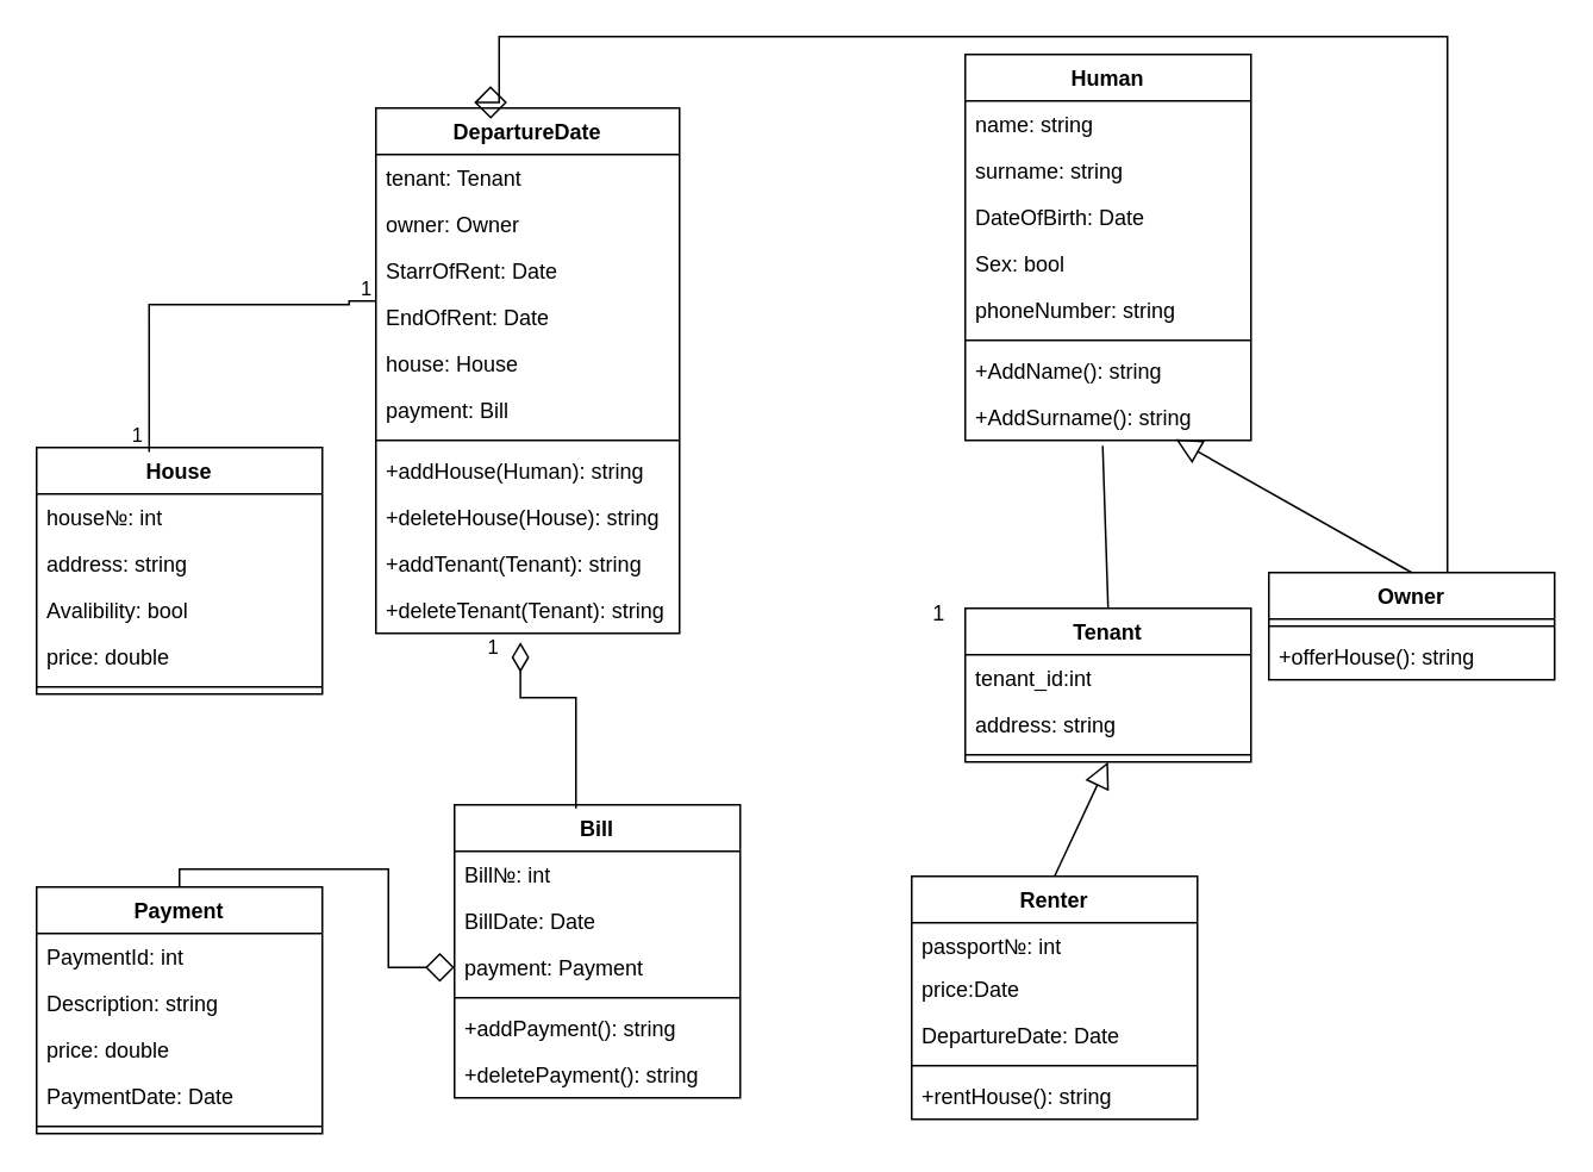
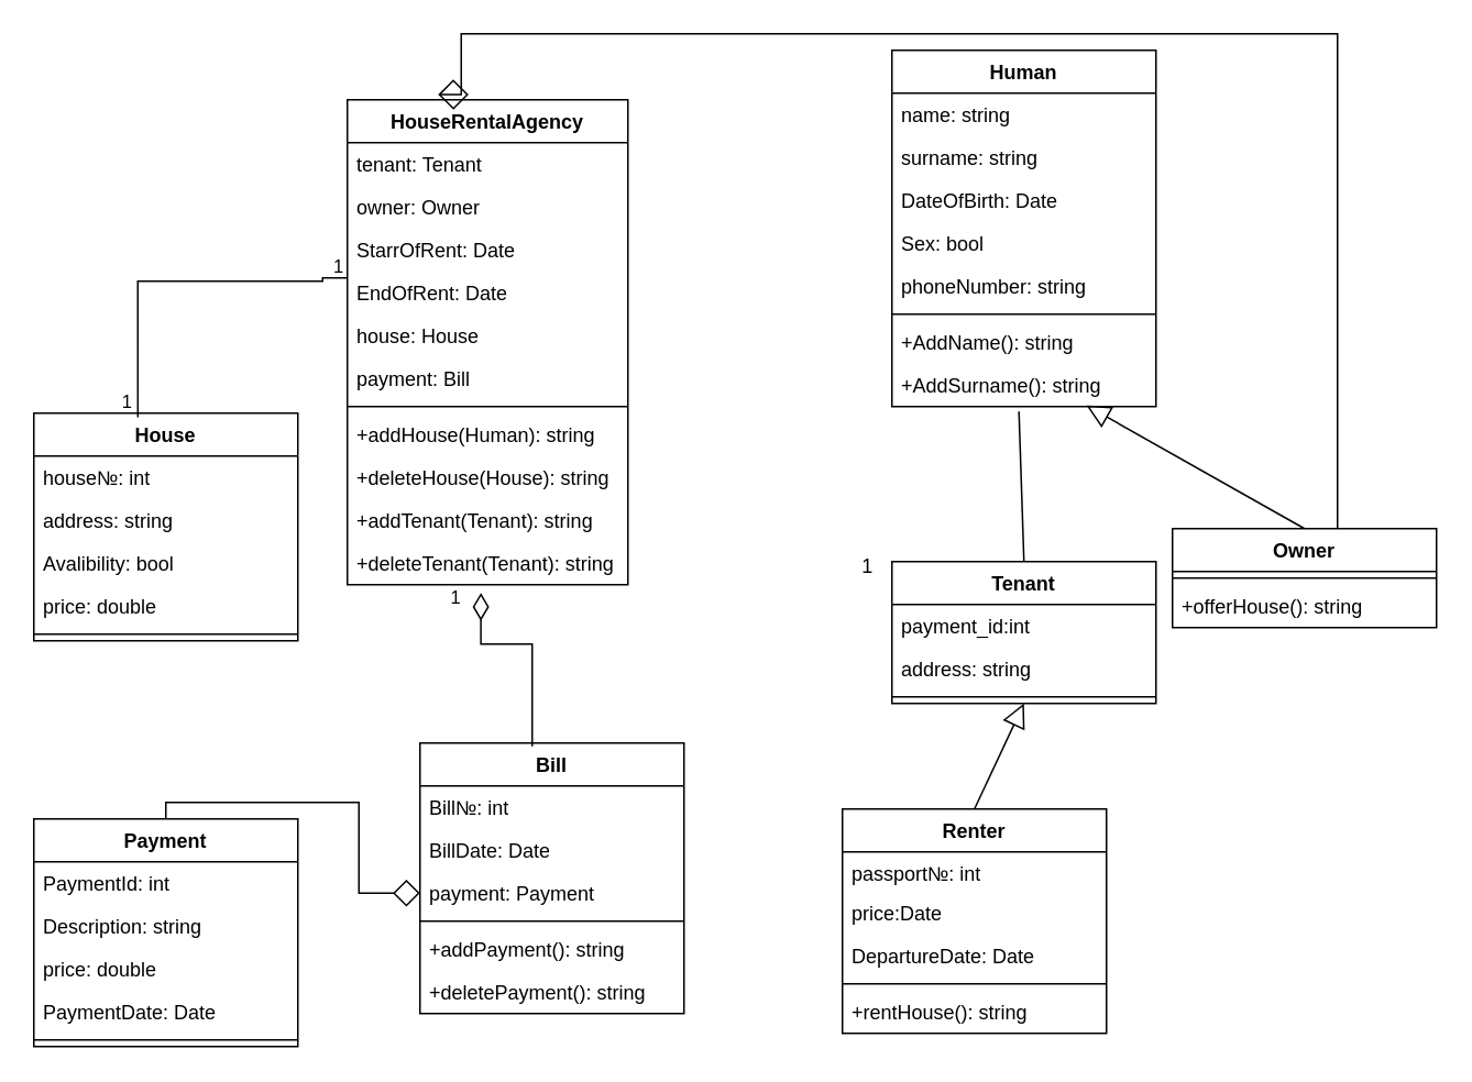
  <mxCell id="0" />
  <mxCell id="1" parent="0" />
- <mxCell id="2" value="DepartureDate" style="swimlane;fontStyle=1;align=center;verticalAlign=top;childLayout=stackLayout;horizontal=1;startSize=26;horizontalStack=0;resizeParent=1;resizeParentMax=0;resizeLast=0;collapsible=1;marginBottom=0;whiteSpace=wrap;html=1;" vertex="1" parent="1"><mxGeometry x="210" y="60" width="170" height="294" as="geometry"><mxRectangle x="310" y="50" width="160" height="30" as="alternateBounds" /></mxGeometry></mxCell>
+ <mxCell id="2" value="HouseRentalAgency" style="swimlane;fontStyle=1;align=center;verticalAlign=top;childLayout=stackLayout;horizontal=1;startSize=26;horizontalStack=0;resizeParent=1;resizeParentMax=0;resizeLast=0;collapsible=1;marginBottom=0;whiteSpace=wrap;html=1;" vertex="1" parent="1"><mxGeometry x="210" y="60" width="170" height="294" as="geometry"><mxRectangle x="310" y="50" width="160" height="30" as="alternateBounds" /></mxGeometry></mxCell>
  <mxCell id="3" value="tenant: Tenant" style="text;strokeColor=none;fillColor=none;align=left;verticalAlign=top;spacingLeft=4;spacingRight=4;overflow=hidden;rotatable=0;points=[[0,0.5],[1,0.5]];portConstraint=eastwest;whiteSpace=wrap;html=1;" vertex="1" parent="2"><mxGeometry y="26" width="170" height="26" as="geometry" /></mxCell>
  <mxCell id="4" value="owner: Owner" style="text;strokeColor=none;fillColor=none;align=left;verticalAlign=top;spacingLeft=4;spacingRight=4;overflow=hidden;rotatable=0;points=[[0,0.5],[1,0.5]];portConstraint=eastwest;whiteSpace=wrap;html=1;" vertex="1" parent="2"><mxGeometry y="52" width="170" height="26" as="geometry" /></mxCell>
  <mxCell id="5" value="StarrOfRent: Date" style="text;strokeColor=none;fillColor=none;align=left;verticalAlign=top;spacingLeft=4;spacingRight=4;overflow=hidden;rotatable=0;points=[[0,0.5],[1,0.5]];portConstraint=eastwest;whiteSpace=wrap;html=1;" vertex="1" parent="2"><mxGeometry y="78" width="170" height="26" as="geometry" /></mxCell>
  <mxCell id="6" value="EndOfRent: Date" style="text;strokeColor=none;fillColor=none;align=left;verticalAlign=top;spacingLeft=4;spacingRight=4;overflow=hidden;rotatable=0;points=[[0,0.5],[1,0.5]];portConstraint=eastwest;whiteSpace=wrap;html=1;" vertex="1" parent="2"><mxGeometry y="104" width="170" height="26" as="geometry" /></mxCell>
  <mxCell id="7" value="house: House" style="text;strokeColor=none;fillColor=none;align=left;verticalAlign=top;spacingLeft=4;spacingRight=4;overflow=hidden;rotatable=0;points=[[0,0.5],[1,0.5]];portConstraint=eastwest;whiteSpace=wrap;html=1;" vertex="1" parent="2"><mxGeometry y="130" width="170" height="26" as="geometry" /></mxCell>
  <mxCell id="8" value="payment: Bill" style="text;strokeColor=none;fillColor=none;align=left;verticalAlign=top;spacingLeft=4;spacingRight=4;overflow=hidden;rotatable=0;points=[[0,0.5],[1,0.5]];portConstraint=eastwest;whiteSpace=wrap;html=1;" vertex="1" parent="2"><mxGeometry y="156" width="170" height="26" as="geometry" /></mxCell>
  <mxCell id="9" value="" style="line;strokeWidth=1;fillColor=none;align=left;verticalAlign=middle;spacingTop=-1;spacingLeft=3;spacingRight=3;rotatable=0;labelPosition=right;points=[];portConstraint=eastwest;strokeColor=inherit;" vertex="1" parent="2"><mxGeometry y="182" width="170" height="8" as="geometry" /></mxCell>
  <mxCell id="10" value="+addHouse(Human): string" style="text;strokeColor=none;fillColor=none;align=left;verticalAlign=top;spacingLeft=4;spacingRight=4;overflow=hidden;rotatable=0;points=[[0,0.5],[1,0.5]];portConstraint=eastwest;whiteSpace=wrap;html=1;" vertex="1" parent="2"><mxGeometry y="190" width="170" height="26" as="geometry" /></mxCell>
  <mxCell id="11" value="+deleteHouse(House): string" style="text;strokeColor=none;fillColor=none;align=left;verticalAlign=top;spacingLeft=4;spacingRight=4;overflow=hidden;rotatable=0;points=[[0,0.5],[1,0.5]];portConstraint=eastwest;whiteSpace=wrap;html=1;" vertex="1" parent="2"><mxGeometry y="216" width="170" height="26" as="geometry" /></mxCell>
  <mxCell id="12" value="+addTenant(Tenant): string" style="text;strokeColor=none;fillColor=none;align=left;verticalAlign=top;spacingLeft=4;spacingRight=4;overflow=hidden;rotatable=0;points=[[0,0.5],[1,0.5]];portConstraint=eastwest;whiteSpace=wrap;html=1;" vertex="1" parent="2"><mxGeometry y="242" width="170" height="26" as="geometry" /></mxCell>
  <mxCell id="13" value="+deleteTenant(Tenant): string" style="text;strokeColor=none;fillColor=none;align=left;verticalAlign=top;spacingLeft=4;spacingRight=4;overflow=hidden;rotatable=0;points=[[0,0.5],[1,0.5]];portConstraint=eastwest;whiteSpace=wrap;html=1;" vertex="1" parent="2"><mxGeometry y="268" width="170" height="26" as="geometry" /></mxCell>
  <mxCell id="14" value="House" style="swimlane;fontStyle=1;align=center;verticalAlign=top;childLayout=stackLayout;horizontal=1;startSize=26;horizontalStack=0;resizeParent=1;resizeParentMax=0;resizeLast=0;collapsible=1;marginBottom=0;whiteSpace=wrap;html=1;" vertex="1" parent="1"><mxGeometry x="20" y="250" width="160" height="138" as="geometry" /></mxCell>
  <mxCell id="15" value="house№: int" style="text;strokeColor=none;fillColor=none;align=left;verticalAlign=top;spacingLeft=4;spacingRight=4;overflow=hidden;rotatable=0;points=[[0,0.5],[1,0.5]];portConstraint=eastwest;whiteSpace=wrap;html=1;" vertex="1" parent="14"><mxGeometry y="26" width="160" height="26" as="geometry" /></mxCell>
  <mxCell id="16" value="address: string" style="text;strokeColor=none;fillColor=none;align=left;verticalAlign=top;spacingLeft=4;spacingRight=4;overflow=hidden;rotatable=0;points=[[0,0.5],[1,0.5]];portConstraint=eastwest;whiteSpace=wrap;html=1;" vertex="1" parent="14"><mxGeometry y="52" width="160" height="26" as="geometry" /></mxCell>
  <mxCell id="17" value="Avalibility: bool" style="text;strokeColor=none;fillColor=none;align=left;verticalAlign=top;spacingLeft=4;spacingRight=4;overflow=hidden;rotatable=0;points=[[0,0.5],[1,0.5]];portConstraint=eastwest;whiteSpace=wrap;html=1;" vertex="1" parent="14"><mxGeometry y="78" width="160" height="26" as="geometry" /></mxCell>
  <mxCell id="18" value="price: double" style="text;strokeColor=none;fillColor=none;align=left;verticalAlign=top;spacingLeft=4;spacingRight=4;overflow=hidden;rotatable=0;points=[[0,0.5],[1,0.5]];portConstraint=eastwest;whiteSpace=wrap;html=1;" vertex="1" parent="14"><mxGeometry y="104" width="160" height="26" as="geometry" /></mxCell>
  <mxCell id="19" value="" style="line;strokeWidth=1;fillColor=none;align=left;verticalAlign=middle;spacingTop=-1;spacingLeft=3;spacingRight=3;rotatable=0;labelPosition=right;points=[];portConstraint=eastwest;strokeColor=inherit;" vertex="1" parent="14"><mxGeometry y="130" width="160" height="8" as="geometry" /></mxCell>
  <mxCell id="20" value="" style="endArrow=none;html=1;endSize=12;startArrow=none;startSize=14;startFill=0;edgeStyle=orthogonalEdgeStyle;rounded=0;endFill=0;entryX=0.394;entryY=0.018;entryDx=0;entryDy=0;entryPerimeter=0;" edge="1" parent="1" source="2" target="14"><mxGeometry relative="1" as="geometry"><mxPoint x="275" y="0" as="sourcePoint" /><mxPoint x="285" y="-168" as="targetPoint" /><Array as="points"><mxPoint x="195" y="168" /><mxPoint x="195" y="170" /><mxPoint x="83" y="170" /></Array></mxGeometry></mxCell>
  <mxCell id="21" value="1" style="edgeLabel;resizable=0;html=1;align=left;verticalAlign=top;" connectable="0" vertex="1" parent="20"><mxGeometry x="-1" relative="1" as="geometry"><mxPoint x="-10" y="-20" as="offset" /></mxGeometry></mxCell>
  <mxCell id="22" value="1" style="edgeLabel;resizable=0;html=1;align=right;verticalAlign=top;" connectable="0" vertex="1" parent="20"><mxGeometry x="1" relative="1" as="geometry"><mxPoint x="-3" y="-22" as="offset" /></mxGeometry></mxCell>
  <mxCell id="23" value="Tenant" style="swimlane;fontStyle=1;align=center;verticalAlign=top;childLayout=stackLayout;horizontal=1;startSize=26;horizontalStack=0;resizeParent=1;resizeParentMax=0;resizeLast=0;collapsible=1;marginBottom=0;whiteSpace=wrap;html=1;" vertex="1" parent="1"><mxGeometry x="540" y="340" width="160" height="86" as="geometry" /></mxCell>
- <mxCell id="24" value="tenant_id:int" style="text;strokeColor=none;fillColor=none;align=left;verticalAlign=top;spacingLeft=4;spacingRight=4;overflow=hidden;rotatable=0;points=[[0,0.5],[1,0.5]];portConstraint=eastwest;whiteSpace=wrap;html=1;" vertex="1" parent="23"><mxGeometry y="26" width="160" height="26" as="geometry" /></mxCell>
+ <mxCell id="24" value="payment_id:int" style="text;strokeColor=none;fillColor=none;align=left;verticalAlign=top;spacingLeft=4;spacingRight=4;overflow=hidden;rotatable=0;points=[[0,0.5],[1,0.5]];portConstraint=eastwest;whiteSpace=wrap;html=1;" vertex="1" parent="23"><mxGeometry y="26" width="160" height="26" as="geometry" /></mxCell>
  <mxCell id="25" value="address: string" style="text;strokeColor=none;fillColor=none;align=left;verticalAlign=top;spacingLeft=4;spacingRight=4;overflow=hidden;rotatable=0;points=[[0,0.5],[1,0.5]];portConstraint=eastwest;whiteSpace=wrap;html=1;" vertex="1" parent="23"><mxGeometry y="52" width="160" height="26" as="geometry" /></mxCell>
  <mxCell id="26" value="" style="line;strokeWidth=1;fillColor=none;align=left;verticalAlign=middle;spacingTop=-1;spacingLeft=3;spacingRight=3;rotatable=0;labelPosition=right;points=[];portConstraint=eastwest;strokeColor=inherit;" vertex="1" parent="23"><mxGeometry y="78" width="160" height="8" as="geometry" /></mxCell>
  <mxCell id="27" value="1" style="text;html=1;align=center;verticalAlign=middle;resizable=0;points=[];autosize=1;strokeColor=none;fillColor=none;" vertex="1" parent="1"><mxGeometry x="510" y="328" width="30" height="30" as="geometry" /></mxCell>
  <mxCell id="28" value="Bill" style="swimlane;fontStyle=1;align=center;verticalAlign=top;childLayout=stackLayout;horizontal=1;startSize=26;horizontalStack=0;resizeParent=1;resizeParentMax=0;resizeLast=0;collapsible=1;marginBottom=0;whiteSpace=wrap;html=1;" vertex="1" parent="1"><mxGeometry x="254" y="450" width="160" height="164" as="geometry" /></mxCell>
  <mxCell id="29" value="Bill№: int" style="text;strokeColor=none;fillColor=none;align=left;verticalAlign=top;spacingLeft=4;spacingRight=4;overflow=hidden;rotatable=0;points=[[0,0.5],[1,0.5]];portConstraint=eastwest;whiteSpace=wrap;html=1;" vertex="1" parent="28"><mxGeometry y="26" width="160" height="26" as="geometry" /></mxCell>
  <mxCell id="30" value="BillDate: Date" style="text;strokeColor=none;fillColor=none;align=left;verticalAlign=top;spacingLeft=4;spacingRight=4;overflow=hidden;rotatable=0;points=[[0,0.5],[1,0.5]];portConstraint=eastwest;whiteSpace=wrap;html=1;" vertex="1" parent="28"><mxGeometry y="52" width="160" height="26" as="geometry" /></mxCell>
  <mxCell id="31" value="payment: Payment" style="text;strokeColor=none;fillColor=none;align=left;verticalAlign=top;spacingLeft=4;spacingRight=4;overflow=hidden;rotatable=0;points=[[0,0.5],[1,0.5]];portConstraint=eastwest;whiteSpace=wrap;html=1;" vertex="1" parent="28"><mxGeometry y="78" width="160" height="26" as="geometry" /></mxCell>
  <mxCell id="32" value="" style="line;strokeWidth=1;fillColor=none;align=left;verticalAlign=middle;spacingTop=-1;spacingLeft=3;spacingRight=3;rotatable=0;labelPosition=right;points=[];portConstraint=eastwest;strokeColor=inherit;" vertex="1" parent="28"><mxGeometry y="104" width="160" height="8" as="geometry" /></mxCell>
  <mxCell id="33" value="+addPayment(): string" style="text;strokeColor=none;fillColor=none;align=left;verticalAlign=top;spacingLeft=4;spacingRight=4;overflow=hidden;rotatable=0;points=[[0,0.5],[1,0.5]];portConstraint=eastwest;whiteSpace=wrap;html=1;" vertex="1" parent="28"><mxGeometry y="112" width="160" height="26" as="geometry" /></mxCell>
  <mxCell id="34" value="+deletePayment(): string" style="text;strokeColor=none;fillColor=none;align=left;verticalAlign=top;spacingLeft=4;spacingRight=4;overflow=hidden;rotatable=0;points=[[0,0.5],[1,0.5]];portConstraint=eastwest;whiteSpace=wrap;html=1;" vertex="1" parent="28"><mxGeometry y="138" width="160" height="26" as="geometry" /></mxCell>
  <mxCell id="35" value="Human" style="swimlane;fontStyle=1;align=center;verticalAlign=top;childLayout=stackLayout;horizontal=1;startSize=26;horizontalStack=0;resizeParent=1;resizeParentMax=0;resizeLast=0;collapsible=1;marginBottom=0;whiteSpace=wrap;html=1;" vertex="1" parent="1"><mxGeometry x="540" y="30" width="160" height="216" as="geometry" /></mxCell>
  <mxCell id="36" value="name: string" style="text;strokeColor=none;fillColor=none;align=left;verticalAlign=top;spacingLeft=4;spacingRight=4;overflow=hidden;rotatable=0;points=[[0,0.5],[1,0.5]];portConstraint=eastwest;whiteSpace=wrap;html=1;" vertex="1" parent="35"><mxGeometry y="26" width="160" height="26" as="geometry" /></mxCell>
  <mxCell id="37" value="surname: string" style="text;strokeColor=none;fillColor=none;align=left;verticalAlign=top;spacingLeft=4;spacingRight=4;overflow=hidden;rotatable=0;points=[[0,0.5],[1,0.5]];portConstraint=eastwest;whiteSpace=wrap;html=1;" vertex="1" parent="35"><mxGeometry y="52" width="160" height="26" as="geometry" /></mxCell>
  <mxCell id="38" value="DateOfBirth: Date" style="text;strokeColor=none;fillColor=none;align=left;verticalAlign=top;spacingLeft=4;spacingRight=4;overflow=hidden;rotatable=0;points=[[0,0.5],[1,0.5]];portConstraint=eastwest;whiteSpace=wrap;html=1;" vertex="1" parent="35"><mxGeometry y="78" width="160" height="26" as="geometry" /></mxCell>
  <mxCell id="39" value="Sex: bool" style="text;strokeColor=none;fillColor=none;align=left;verticalAlign=top;spacingLeft=4;spacingRight=4;overflow=hidden;rotatable=0;points=[[0,0.5],[1,0.5]];portConstraint=eastwest;whiteSpace=wrap;html=1;" vertex="1" parent="35"><mxGeometry y="104" width="160" height="26" as="geometry" /></mxCell>
  <mxCell id="40" value="phoneNumber: string" style="text;strokeColor=none;fillColor=none;align=left;verticalAlign=top;spacingLeft=4;spacingRight=4;overflow=hidden;rotatable=0;points=[[0,0.5],[1,0.5]];portConstraint=eastwest;whiteSpace=wrap;html=1;" vertex="1" parent="35"><mxGeometry y="130" width="160" height="26" as="geometry" /></mxCell>
  <mxCell id="41" value="" style="line;strokeWidth=1;fillColor=none;align=left;verticalAlign=middle;spacingTop=-1;spacingLeft=3;spacingRight=3;rotatable=0;labelPosition=right;points=[];portConstraint=eastwest;strokeColor=inherit;" vertex="1" parent="35"><mxGeometry y="156" width="160" height="8" as="geometry" /></mxCell>
  <mxCell id="42" value="+AddName(): string" style="text;strokeColor=none;fillColor=none;align=left;verticalAlign=top;spacingLeft=4;spacingRight=4;overflow=hidden;rotatable=0;points=[[0,0.5],[1,0.5]];portConstraint=eastwest;whiteSpace=wrap;html=1;" vertex="1" parent="35"><mxGeometry y="164" width="160" height="26" as="geometry" /></mxCell>
  <mxCell id="43" value="+AddSurname(): string" style="text;strokeColor=none;fillColor=none;align=left;verticalAlign=top;spacingLeft=4;spacingRight=4;overflow=hidden;rotatable=0;points=[[0,0.5],[1,0.5]];portConstraint=eastwest;whiteSpace=wrap;html=1;" vertex="1" parent="35"><mxGeometry y="190" width="160" height="26" as="geometry" /></mxCell>
  <mxCell id="44" value="" style="endArrow=none;endFill=0;endSize=12;html=1;rounded=0;entryX=0.481;entryY=1.115;entryDx=0;entryDy=0;entryPerimeter=0;exitX=0.5;exitY=0;exitDx=0;exitDy=0;" edge="1" parent="1" source="23" target="43"><mxGeometry width="160" relative="1" as="geometry"><mxPoint x="360" y="110" as="sourcePoint" /><mxPoint x="520" y="110" as="targetPoint" /></mxGeometry></mxCell>
  <mxCell id="45" value="" style="endArrow=block;endFill=0;endSize=12;html=1;rounded=0;entryX=0.5;entryY=1;entryDx=0;entryDy=0;exitX=0.5;exitY=0;exitDx=0;exitDy=0;" edge="1" parent="1" source="58" target="23"><mxGeometry width="160" relative="1" as="geometry"><mxPoint x="600" y="520" as="sourcePoint" /><mxPoint x="620" y="454.002" as="targetPoint" /></mxGeometry></mxCell>
  <mxCell id="46" value="Payment" style="swimlane;fontStyle=1;align=center;verticalAlign=top;childLayout=stackLayout;horizontal=1;startSize=26;horizontalStack=0;resizeParent=1;resizeParentMax=0;resizeLast=0;collapsible=1;marginBottom=0;whiteSpace=wrap;html=1;" vertex="1" parent="1"><mxGeometry x="20" y="496" width="160" height="138" as="geometry" /></mxCell>
  <mxCell id="47" value="PaymentId: int" style="text;strokeColor=none;fillColor=none;align=left;verticalAlign=top;spacingLeft=4;spacingRight=4;overflow=hidden;rotatable=0;points=[[0,0.5],[1,0.5]];portConstraint=eastwest;whiteSpace=wrap;html=1;" vertex="1" parent="46"><mxGeometry y="26" width="160" height="26" as="geometry" /></mxCell>
  <mxCell id="48" value="Description: string" style="text;strokeColor=none;fillColor=none;align=left;verticalAlign=top;spacingLeft=4;spacingRight=4;overflow=hidden;rotatable=0;points=[[0,0.5],[1,0.5]];portConstraint=eastwest;whiteSpace=wrap;html=1;" vertex="1" parent="46"><mxGeometry y="52" width="160" height="26" as="geometry" /></mxCell>
  <mxCell id="49" value="price: double" style="text;strokeColor=none;fillColor=none;align=left;verticalAlign=top;spacingLeft=4;spacingRight=4;overflow=hidden;rotatable=0;points=[[0,0.5],[1,0.5]];portConstraint=eastwest;whiteSpace=wrap;html=1;" vertex="1" parent="46"><mxGeometry y="78" width="160" height="26" as="geometry" /></mxCell>
  <mxCell id="50" value="PaymentDate: Date" style="text;strokeColor=none;fillColor=none;align=left;verticalAlign=top;spacingLeft=4;spacingRight=4;overflow=hidden;rotatable=0;points=[[0,0.5],[1,0.5]];portConstraint=eastwest;whiteSpace=wrap;html=1;" vertex="1" parent="46"><mxGeometry y="104" width="160" height="26" as="geometry" /></mxCell>
  <mxCell id="51" value="" style="line;strokeWidth=1;fillColor=none;align=left;verticalAlign=middle;spacingTop=-1;spacingLeft=3;spacingRight=3;rotatable=0;labelPosition=right;points=[];portConstraint=eastwest;strokeColor=inherit;" vertex="1" parent="46"><mxGeometry y="130" width="160" height="8" as="geometry" /></mxCell>
  <mxCell id="52" value="" style="endArrow=none;html=1;endSize=12;startArrow=diamond;startSize=14;startFill=0;edgeStyle=orthogonalEdgeStyle;align=left;verticalAlign=bottom;rounded=0;exitX=0;exitY=0.5;exitDx=0;exitDy=0;entryX=0.5;entryY=0;entryDx=0;entryDy=0;endFill=0;" edge="1" parent="1" source="31" target="46"><mxGeometry x="-0.771" y="-1" relative="1" as="geometry"><mxPoint x="200" y="630" as="sourcePoint" /><mxPoint x="360" y="630" as="targetPoint" /><mxPoint as="offset" /></mxGeometry></mxCell>
  <mxCell id="53" value="" style="edgeStyle=orthogonalEdgeStyle;rounded=0;orthogonalLoop=1;jettySize=auto;html=1;entryX=0.432;entryY=-0.011;entryDx=0;entryDy=0;entryPerimeter=0;endArrow=diamond;endFill=0;strokeWidth=1;endSize=16;" edge="1" parent="1" source="54" target="2"><mxGeometry relative="1" as="geometry"><mxPoint x="280" y="30" as="targetPoint" /><Array as="points"><mxPoint x="810" y="20" /><mxPoint x="279" y="20" /></Array></mxGeometry></mxCell>
  <mxCell id="54" value="Owner" style="swimlane;fontStyle=1;align=center;verticalAlign=top;childLayout=stackLayout;horizontal=1;startSize=26;horizontalStack=0;resizeParent=1;resizeParentMax=0;resizeLast=0;collapsible=1;marginBottom=0;whiteSpace=wrap;html=1;" vertex="1" parent="1"><mxGeometry x="710" width="160" height="60" as="geometry" y="320" /></mxCell>
  <mxCell id="55" value="" style="line;strokeWidth=1;fillColor=none;align=left;verticalAlign=middle;spacingTop=-1;spacingLeft=3;spacingRight=3;rotatable=0;labelPosition=right;points=[];portConstraint=eastwest;strokeColor=inherit;" vertex="1" parent="54"><mxGeometry y="26" width="160" height="8" as="geometry" /></mxCell>
  <mxCell id="56" value="+offerHouse(): string" style="text;strokeColor=none;fillColor=none;align=left;verticalAlign=top;spacingLeft=4;spacingRight=4;overflow=hidden;rotatable=0;points=[[0,0.5],[1,0.5]];portConstraint=eastwest;whiteSpace=wrap;html=1;" vertex="1" parent="54"><mxGeometry y="34" width="160" height="26" as="geometry" /></mxCell>
  <mxCell id="57" value="" style="endArrow=block;endFill=0;endSize=12;html=1;rounded=0;entryX=0.737;entryY=0.975;entryDx=0;entryDy=0;entryPerimeter=0;exitX=0.5;exitY=0;exitDx=0;exitDy=0;" edge="1" parent="1" source="54" target="43"><mxGeometry width="160" relative="1" as="geometry"><mxPoint x="577.12" y="27.13" as="sourcePoint" /><mxPoint x="650" y="150" as="targetPoint" /></mxGeometry></mxCell>
  <mxCell id="58" value="Renter" style="swimlane;fontStyle=1;align=center;verticalAlign=top;childLayout=stackLayout;horizontal=1;startSize=26;horizontalStack=0;resizeParent=1;resizeParentMax=0;resizeLast=0;collapsible=1;marginBottom=0;whiteSpace=wrap;html=1;" vertex="1" parent="1"><mxGeometry x="510" y="490" width="160" height="136" as="geometry" /></mxCell>
  <mxCell id="59" value="passport№: int" style="text;strokeColor=none;fillColor=none;align=left;verticalAlign=top;spacingLeft=4;spacingRight=4;overflow=hidden;rotatable=0;points=[[0,0.5],[1,0.5]];portConstraint=eastwest;whiteSpace=wrap;html=1;" vertex="1" parent="58"><mxGeometry y="26" width="160" height="24" as="geometry" /></mxCell>
  <mxCell id="60" value="price:Date" style="text;strokeColor=none;fillColor=none;align=left;verticalAlign=top;spacingLeft=4;spacingRight=4;overflow=hidden;rotatable=0;points=[[0,0.5],[1,0.5]];portConstraint=eastwest;whiteSpace=wrap;html=1;" vertex="1" parent="58"><mxGeometry y="50" width="160" height="26" as="geometry" /></mxCell>
  <mxCell id="61" value="DepartureDate: Date" style="text;strokeColor=none;fillColor=none;align=left;verticalAlign=top;spacingLeft=4;spacingRight=4;overflow=hidden;rotatable=0;points=[[0,0.5],[1,0.5]];portConstraint=eastwest;whiteSpace=wrap;html=1;" vertex="1" parent="58"><mxGeometry y="76" width="160" height="26" as="geometry" /></mxCell>
  <mxCell id="62" value="" style="line;strokeWidth=1;fillColor=none;align=left;verticalAlign=middle;spacingTop=-1;spacingLeft=3;spacingRight=3;rotatable=0;labelPosition=right;points=[];portConstraint=eastwest;strokeColor=inherit;" vertex="1" parent="58"><mxGeometry y="102" width="160" height="8" as="geometry" /></mxCell>
  <mxCell id="63" value="+rentHouse(): string" style="text;strokeColor=none;fillColor=none;align=left;verticalAlign=top;spacingLeft=4;spacingRight=4;overflow=hidden;rotatable=0;points=[[0,0.5],[1,0.5]];portConstraint=eastwest;whiteSpace=wrap;html=1;" vertex="1" parent="58"><mxGeometry y="110" width="160" height="26" as="geometry" /></mxCell>
  <mxCell id="64" value="1" style="endArrow=none;html=1;endSize=12;startArrow=diamondThin;startSize=14;startFill=0;edgeStyle=orthogonalEdgeStyle;align=left;verticalAlign=bottom;rounded=0;exitX=0.476;exitY=1.192;exitDx=0;exitDy=0;exitPerimeter=0;entryX=0.425;entryY=0.012;entryDx=0;entryDy=0;entryPerimeter=0;endFill=0;" edge="1" parent="1" source="13" target="28"><mxGeometry x="-0.8" y="-20" relative="1" as="geometry"><mxPoint x="330" y="470" as="sourcePoint" /><mxPoint x="330" y="440" as="targetPoint" /><Array as="points"><mxPoint x="291" y="390" /><mxPoint x="322" y="390" /></Array><mxPoint as="offset" /></mxGeometry></mxCell>
